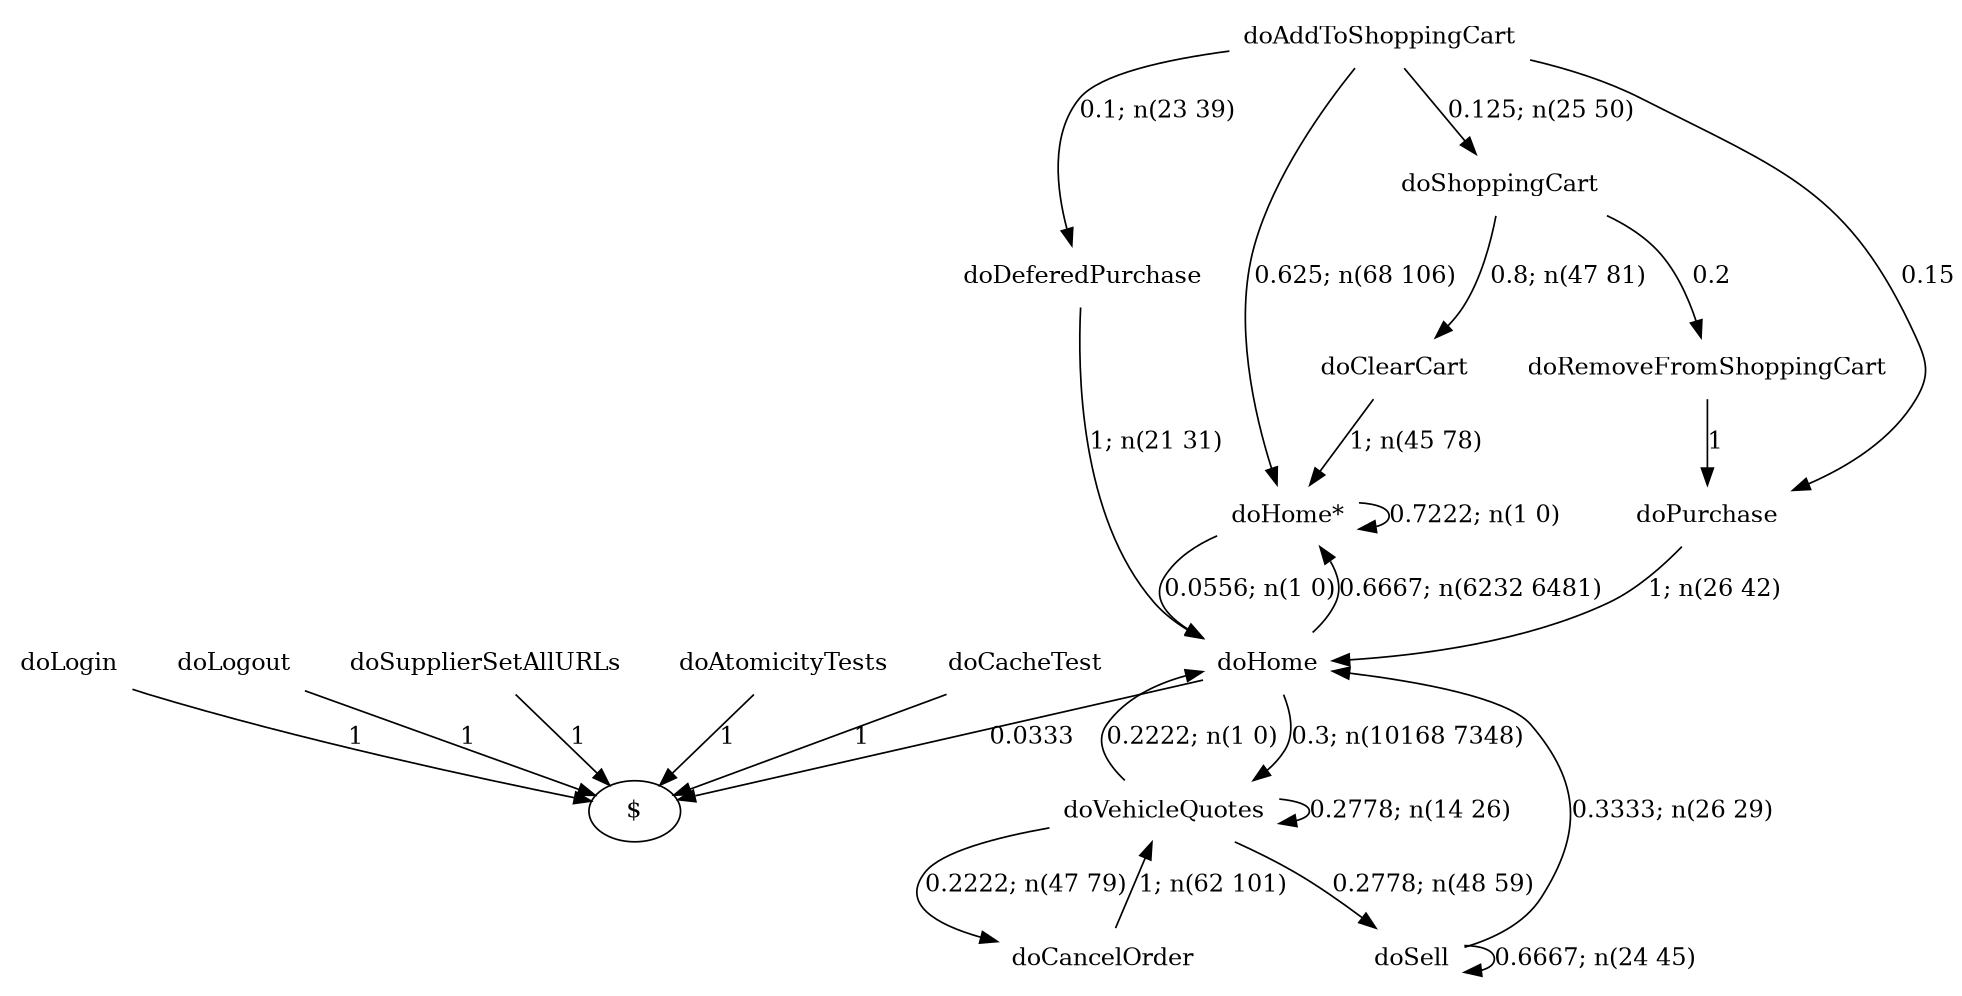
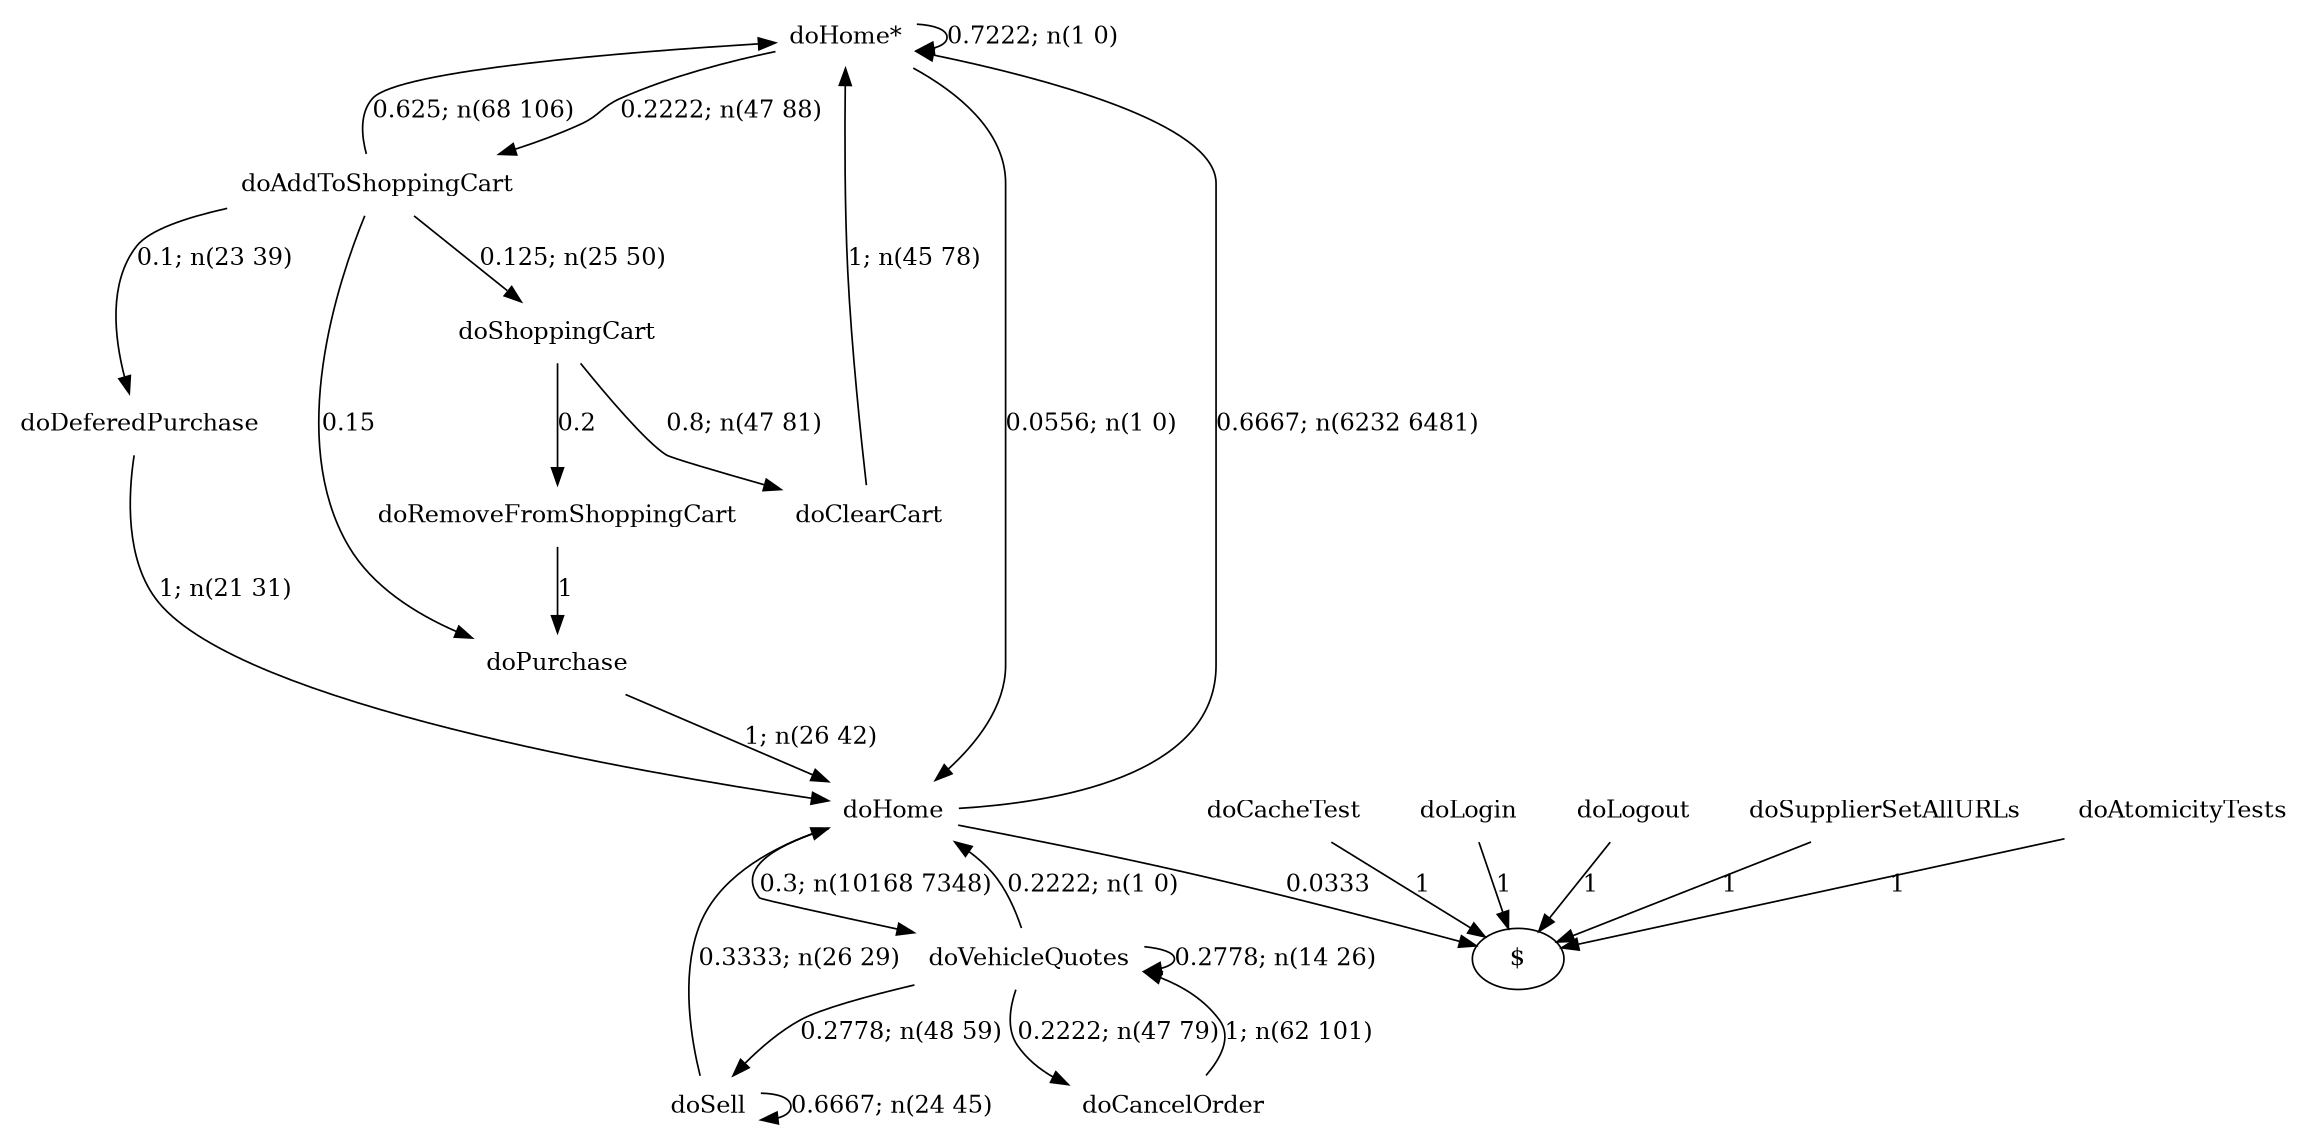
  digraph {
    node [shape=none]
    edge [style=solid]
    n1 [label="doHome*"]
    n2 [label=doAddToShoppingCart]
    n3 [label=doHome]
    n4 [label=doDeferedPurchase]
    n5 [label=doShoppingCart]
    n6 [label=doPurchase]
    "$" [shape=""]
    n8 [label=doVehicleQuotes]
    n9 [label=doSupplierSetAllURLs]
    n10 [label=doAtomicityTests]
    n11 [label=doCacheTest]
    n12 [label=doLogin]
    n13 [label=doClearCart]
    n14 [label=doRemoveFromShoppingCart]
    n15 [label=doSell]
    n16 [label=doCancelOrder]
    n17 [label=doLogout]
    n1 -> n1 [label="0.7222; n(1 0)"]
+   n1 -> n2 [label="0.2222; n(47 88)"]
    n1 -> n3 [label="0.0556; n(1 0)"]
    n2 -> n1 [label="0.625; n(68 106)"]
    n2 -> n4 [label="0.1; n(23 39)"]
    n2 -> n5 [label="0.125; n(25 50)"]
    n2 -> n6 [label=0.15]
    n3 -> n1 [label="0.6667; n(6232 6481)"]
    n3 -> "$" [label=0.0333]
    n3 -> n8 [label="0.3; n(10168 7348)"]
    n4 -> n3 [label="1; n(21 31)"]
    n5 -> n13 [label="0.8; n(47 81)"]
    n5 -> n14 [label=0.2]
    n6 -> n3 [label="1; n(26 42)"]
    n8 -> n3 [label="0.2222; n(1 0)"]
    n8 -> n8 [label="0.2778; n(14 26)"]
    n8 -> n15 [label="0.2778; n(48 59)"]
    n8 -> n16 [label="0.2222; n(47 79)"]
    n9 -> "$" [label=1]
    n10 -> "$" [label=1]
    n11 -> "$" [label=1]
    n12 -> "$" [label=1]
    n13 -> n1 [label="1; n(45 78)"]
    n14 -> n6 [label=1]
    n15 -> n3 [label="0.3333; n(26 29)"]
    n15 -> n15 [label="0.6667; n(24 45)"]
    n16 -> n8 [label="1; n(62 101)"]
    n17 -> "$" [label=1]
  }
